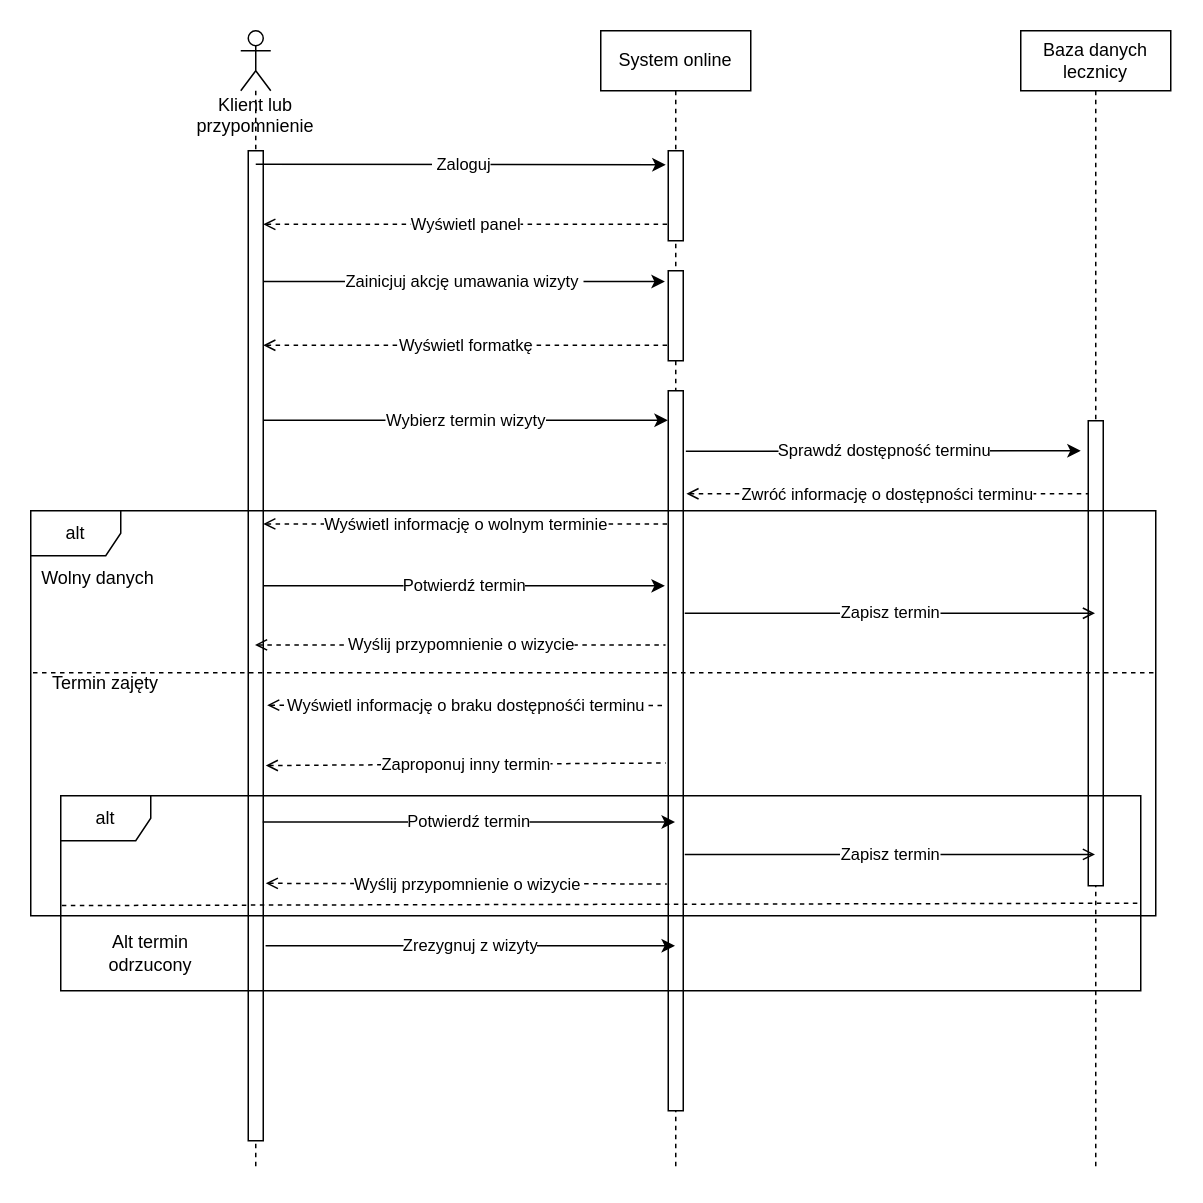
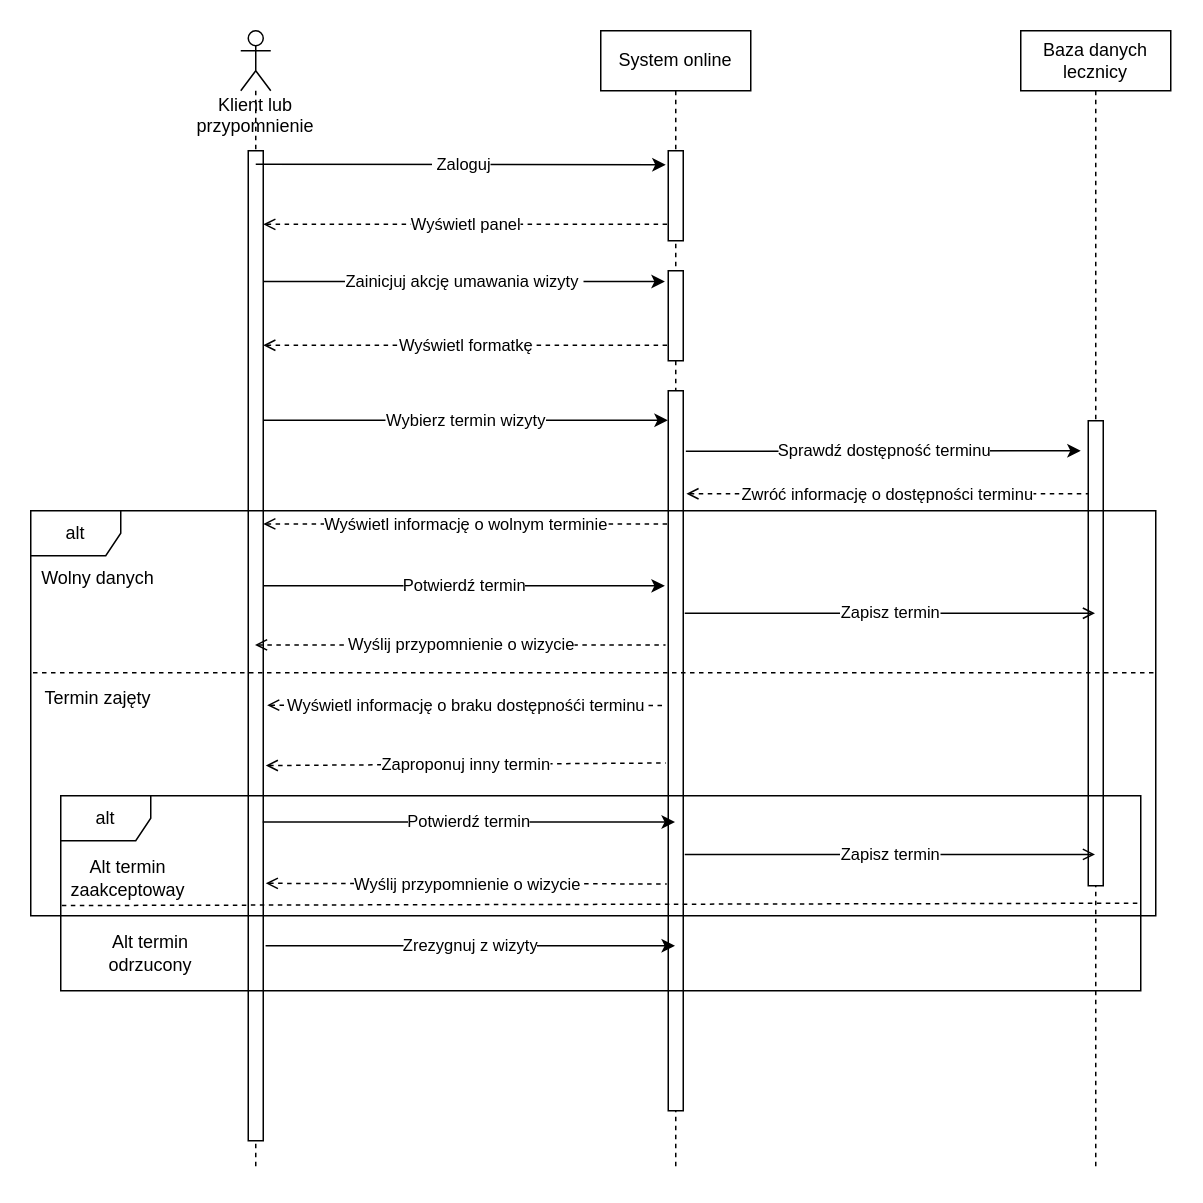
  <mxCell id="0" />
  <mxCell id="1" parent="0" />
  <mxCell id="2" value="Klient lub przypomnienie" style="shape=umlLifeline;participant=umlActor;perimeter=lifelinePerimeter;whiteSpace=wrap;html=1;container=1;collapsible=0;recursiveResize=0;verticalAlign=top;spacingTop=36;outlineConnect=0;" vertex="1" parent="1"><mxGeometry x="160" y="20" width="20" height="760" as="geometry" /></mxCell>
  <mxCell id="3" value="" style="html=1;points=[];perimeter=orthogonalPerimeter;" vertex="1" parent="2"><mxGeometry x="5" y="80" width="10" height="660" as="geometry" /></mxCell>
  <mxCell id="4" value="System online" style="shape=umlLifeline;perimeter=lifelinePerimeter;whiteSpace=wrap;html=1;container=1;collapsible=0;recursiveResize=0;outlineConnect=0;" vertex="1" parent="1"><mxGeometry x="400" y="20" width="100" height="760" as="geometry" /></mxCell>
  <mxCell id="5" value="" style="html=1;points=[];perimeter=orthogonalPerimeter;" vertex="1" parent="4"><mxGeometry x="45" y="80" width="10" height="60" as="geometry" /></mxCell>
  <mxCell id="6" value="" style="html=1;points=[];perimeter=orthogonalPerimeter;" vertex="1" parent="4"><mxGeometry x="45" y="160" width="10" height="60" as="geometry" /></mxCell>
  <mxCell id="7" style="edgeStyle=none;html=1;startArrow=open;startFill=0;endArrow=open;endFill=0;" edge="1" parent="4" source="8" target="4"><mxGeometry relative="1" as="geometry" /></mxCell>
  <mxCell id="8" value="" style="html=1;points=[];perimeter=orthogonalPerimeter;" vertex="1" parent="4"><mxGeometry x="45" y="240" width="10" height="480" as="geometry" /></mxCell>
  <mxCell id="9" value="Baza danych lecznicy" style="shape=umlLifeline;perimeter=lifelinePerimeter;whiteSpace=wrap;html=1;container=1;collapsible=0;recursiveResize=0;outlineConnect=0;" vertex="1" parent="1"><mxGeometry x="680" y="20" width="100" height="760" as="geometry" /></mxCell>
  <mxCell id="10" style="edgeStyle=none;html=1;startArrow=open;startFill=0;endArrow=open;endFill=0;" edge="1" parent="9" source="11" target="9"><mxGeometry relative="1" as="geometry" /></mxCell>
  <mxCell id="11" value="" style="html=1;points=[];perimeter=orthogonalPerimeter;" vertex="1" parent="9"><mxGeometry x="45" y="260" width="10" height="310" as="geometry" /></mxCell>
  <mxCell id="12" value="&amp;nbsp;Zaloguj" style="endArrow=classic;html=1;entryX=-0.169;entryY=0.156;entryDx=0;entryDy=0;entryPerimeter=0;" edge="1" parent="1" target="5"><mxGeometry width="50" height="50" relative="1" as="geometry"><mxPoint x="170" y="109" as="sourcePoint" /><mxPoint x="220" y="100" as="targetPoint" /></mxGeometry></mxCell>
  <mxCell id="13" value="Wyświetl panel" style="endArrow=none;dashed=1;html=1;startArrow=open;startFill=0;entryX=-0.059;entryY=0.818;entryDx=0;entryDy=0;entryPerimeter=0;" edge="1" parent="1" source="3" target="5"><mxGeometry width="50" height="50" relative="1" as="geometry"><mxPoint x="330" y="210" as="sourcePoint" /><mxPoint x="380" y="160" as="targetPoint" /></mxGeometry></mxCell>
  <mxCell id="14" value="Zainicjuj akcję umawania wizyty&amp;nbsp;" style="endArrow=classic;html=1;entryX=-0.224;entryY=0.12;entryDx=0;entryDy=0;entryPerimeter=0;" edge="1" parent="1" source="3" target="6"><mxGeometry width="50" height="50" relative="1" as="geometry"><mxPoint x="170" y="200" as="sourcePoint" /><mxPoint x="438.31" y="200" as="targetPoint" /></mxGeometry></mxCell>
  <mxCell id="15" value="Wyświetl formatkę" style="endArrow=none;dashed=1;html=1;startArrow=open;startFill=0;entryX=0.052;entryY=0.828;entryDx=0;entryDy=0;entryPerimeter=0;" edge="1" parent="1" source="3" target="6"><mxGeometry width="50" height="50" relative="1" as="geometry"><mxPoint x="184.07" y="158.6" as="sourcePoint" /><mxPoint x="454.41" y="159.08" as="targetPoint" /></mxGeometry></mxCell>
  <mxCell id="16" value="Wybierz termin wizyty" style="endArrow=classic;html=1;entryX=-0.027;entryY=0.041;entryDx=0;entryDy=0;entryPerimeter=0;" edge="1" parent="1" source="3" target="8"><mxGeometry width="50" height="50" relative="1" as="geometry"><mxPoint x="210" y="340" as="sourcePoint" /><mxPoint x="390" y="270" as="targetPoint" /></mxGeometry></mxCell>
  <mxCell id="17" value="Sprawdź dostępność terminu" style="endArrow=classic;html=1;exitX=1.173;exitY=0.084;exitDx=0;exitDy=0;exitPerimeter=0;" edge="1" parent="1" source="8"><mxGeometry width="50" height="50" relative="1" as="geometry"><mxPoint x="450" y="294" as="sourcePoint" /><mxPoint x="720" y="300" as="targetPoint" /></mxGeometry></mxCell>
  <mxCell id="18" value="Zwróć informację o dostępności terminu" style="endArrow=none;dashed=1;html=1;startArrow=open;startFill=0;exitX=1.21;exitY=0.143;exitDx=0;exitDy=0;exitPerimeter=0;" edge="1" parent="1" source="8" target="11"><mxGeometry width="50" height="50" relative="1" as="geometry"><mxPoint x="450" y="360" as="sourcePoint" /><mxPoint x="720.52" y="360" as="targetPoint" /></mxGeometry></mxCell>
  <mxCell id="19" value="Wyświetl informację o wolnym terminie" style="endArrow=none;dashed=1;html=1;startArrow=open;startFill=0;entryX=-0.059;entryY=0.185;entryDx=0;entryDy=0;entryPerimeter=0;" edge="1" parent="1" source="3" target="8"><mxGeometry width="50" height="50" relative="1" as="geometry"><mxPoint x="180" y="370" as="sourcePoint" /><mxPoint x="380" y="380" as="targetPoint" /></mxGeometry></mxCell>
  <mxCell id="20" value="Potwierdź termin" style="endArrow=classic;html=1;entryX=-0.224;entryY=0.271;entryDx=0;entryDy=0;entryPerimeter=0;" edge="1" parent="1" source="3" target="8"><mxGeometry width="50" height="50" relative="1" as="geometry"><mxPoint x="190" y="460" as="sourcePoint" /><mxPoint x="440" y="400" as="targetPoint" /></mxGeometry></mxCell>
  <mxCell id="21" value="Zapisz termin" style="endArrow=open;html=1;exitX=1.1;exitY=0.309;exitDx=0;exitDy=0;exitPerimeter=0;endFill=0;" edge="1" parent="1" source="8" target="9"><mxGeometry width="50" height="50" relative="1" as="geometry"><mxPoint x="460" y="410" as="sourcePoint" /><mxPoint x="720" y="408" as="targetPoint" /></mxGeometry></mxCell>
  <mxCell id="22" value="Wyślij przypomnienie o wizycie" style="endArrow=none;dashed=1;html=1;startArrow=open;startFill=0;entryX=-0.181;entryY=0.353;entryDx=0;entryDy=0;entryPerimeter=0;" edge="1" parent="1" source="2" target="8"><mxGeometry width="50" height="50" relative="1" as="geometry"><mxPoint x="180" y="395" as="sourcePoint" /><mxPoint x="370" y="420" as="targetPoint" /></mxGeometry></mxCell>
  <mxCell id="23" value="Wyświetl informację o braku dostępnośći terminu" style="endArrow=none;dashed=1;html=1;startArrow=open;startFill=0;entryX=-0.26;entryY=0.437;entryDx=0;entryDy=0;entryPerimeter=0;exitX=1.26;exitY=0.56;exitDx=0;exitDy=0;exitPerimeter=0;" edge="1" parent="1" source="3" target="8"><mxGeometry width="50" height="50" relative="1" as="geometry"><mxPoint x="180" y="430" as="sourcePoint" /><mxPoint x="438.27" y="430" as="targetPoint" /></mxGeometry></mxCell>
  <mxCell id="24" value="Zaproponuj inny termin" style="endArrow=none;dashed=1;html=1;startArrow=open;startFill=0;entryX=-0.167;entryY=0.517;entryDx=0;entryDy=0;entryPerimeter=0;exitX=1.167;exitY=0.621;exitDx=0;exitDy=0;exitPerimeter=0;" edge="1" parent="1" source="3" target="8"><mxGeometry width="50" height="50" relative="1" as="geometry"><mxPoint x="180" y="571" as="sourcePoint" /><mxPoint x="456.91" y="441.3" as="targetPoint" /></mxGeometry></mxCell>
  <mxCell id="25" value="Potwierdź termin" style="endArrow=classic;html=1;exitX=0.967;exitY=0.678;exitDx=0;exitDy=0;exitPerimeter=0;" edge="1" parent="1" source="3" target="4"><mxGeometry width="50" height="50" relative="1" as="geometry"><mxPoint x="185" y="362.1" as="sourcePoint" /><mxPoint x="453.27" y="362.1" as="targetPoint" /></mxGeometry></mxCell>
  <mxCell id="26" value="Zrezygnuj z wizyty" style="endArrow=classic;html=1;exitX=1.156;exitY=0.803;exitDx=0;exitDy=0;exitPerimeter=0;" edge="1" parent="1" source="3" target="4"><mxGeometry width="50" height="50" relative="1" as="geometry"><mxPoint x="200" y="630" as="sourcePoint" /><mxPoint x="440" y="527" as="targetPoint" /></mxGeometry></mxCell>
  <mxCell id="27" value="Wyślij przypomnienie o wizycie" style="endArrow=none;dashed=1;html=1;startArrow=open;startFill=0;entryX=-0.1;entryY=0.685;entryDx=0;entryDy=0;entryPerimeter=0;exitX=1.167;exitY=0.74;exitDx=0;exitDy=0;exitPerimeter=0;" edge="1" parent="1" source="3" target="8"><mxGeometry width="50" height="50" relative="1" as="geometry"><mxPoint x="179.667" y="439.44" as="sourcePoint" /><mxPoint x="453.19" y="439.44" as="targetPoint" /></mxGeometry></mxCell>
  <mxCell id="28" value="Zapisz termin" style="endArrow=open;html=1;exitX=1.1;exitY=0.644;exitDx=0;exitDy=0;exitPerimeter=0;endFill=0;" edge="1" parent="1" source="8" target="9"><mxGeometry width="50" height="50" relative="1" as="geometry"><mxPoint x="466" y="418.32" as="sourcePoint" /><mxPoint x="739.5" y="418.32" as="targetPoint" /></mxGeometry></mxCell>
  <mxCell id="29" value="alt" style="shape=umlFrame;whiteSpace=wrap;html=1;" vertex="1" parent="1"><mxGeometry x="20" y="340" width="750" height="270" as="geometry" /></mxCell>
  <mxCell id="30" value="" style="endArrow=none;html=1;exitX=0.002;exitY=0.4;exitDx=0;exitDy=0;exitPerimeter=0;dashed=1;" edge="1" parent="1" source="29"><mxGeometry width="50" height="50" relative="1" as="geometry"><mxPoint x="380" y="490" as="sourcePoint" /><mxPoint x="770" y="448" as="targetPoint" /></mxGeometry></mxCell>
  <mxCell id="31" value="Wolny danych" style="text;html=1;strokeColor=none;fillColor=none;align=center;verticalAlign=middle;whiteSpace=wrap;rounded=0;" vertex="1" parent="1"><mxGeometry x="20" y="370" width="90" height="30" as="geometry" /></mxCell>
- <mxCell id="32" value="Termin zajęty" style="text;html=1;strokeColor=none;fillColor=none;align=center;verticalAlign=middle;whiteSpace=wrap;rounded=0;" vertex="1" parent="1"><mxGeometry x="25" y="440" width="90" height="30" as="geometry" /></mxCell>
+ <mxCell id="32" value="Termin zajęty" style="text;html=1;strokeColor=none;fillColor=none;align=center;verticalAlign=middle;whiteSpace=wrap;rounded=0;" vertex="1" parent="1"><mxGeometry x="20" y="450" width="90" height="30" as="geometry" /></mxCell>
  <mxCell id="33" value="alt" style="shape=umlFrame;whiteSpace=wrap;html=1;" vertex="1" parent="1"><mxGeometry x="40" y="530" width="720" height="130" as="geometry" /></mxCell>
+ <mxCell id="34" value="Alt termin zaakceptoway" style="text;html=1;strokeColor=none;fillColor=none;align=center;verticalAlign=middle;whiteSpace=wrap;rounded=0;" vertex="1" parent="1"><mxGeometry x="40" y="570" width="90" height="30" as="geometry" /></mxCell>
  <mxCell id="35" value="Alt termin odrzucony" style="text;html=1;strokeColor=none;fillColor=none;align=center;verticalAlign=middle;whiteSpace=wrap;rounded=0;" vertex="1" parent="1"><mxGeometry x="55" y="620" width="90" height="30" as="geometry" /></mxCell>
  <mxCell id="36" value="" style="endArrow=none;dashed=1;html=1;exitX=0.001;exitY=0.563;exitDx=0;exitDy=0;exitPerimeter=0;entryX=0.999;entryY=0.551;entryDx=0;entryDy=0;entryPerimeter=0;" edge="1" parent="1" source="33" target="33"><mxGeometry width="50" height="50" relative="1" as="geometry"><mxPoint x="330" y="620" as="sourcePoint" /><mxPoint x="380" y="570" as="targetPoint" /></mxGeometry></mxCell>
